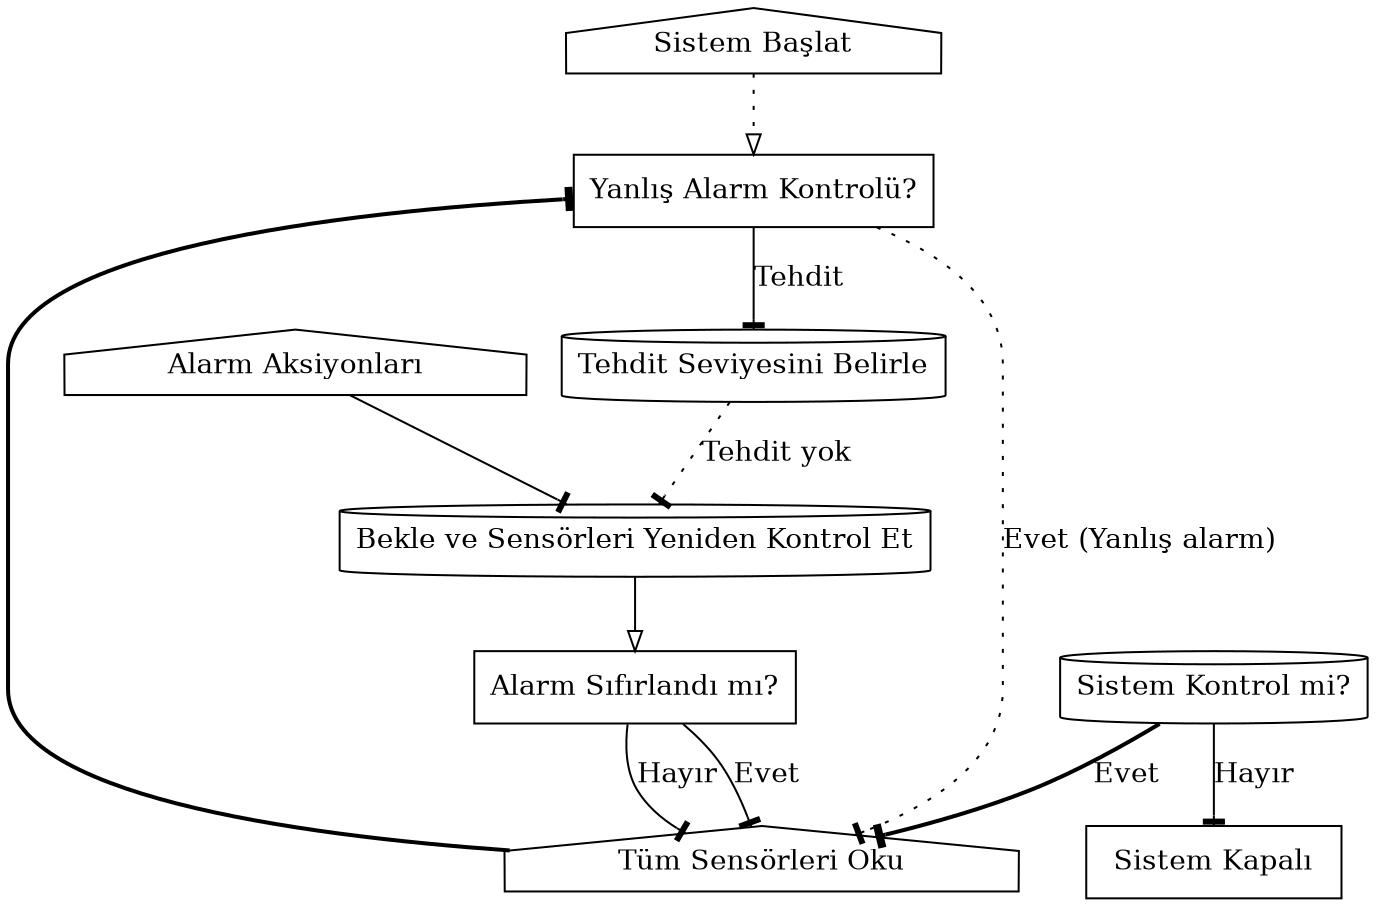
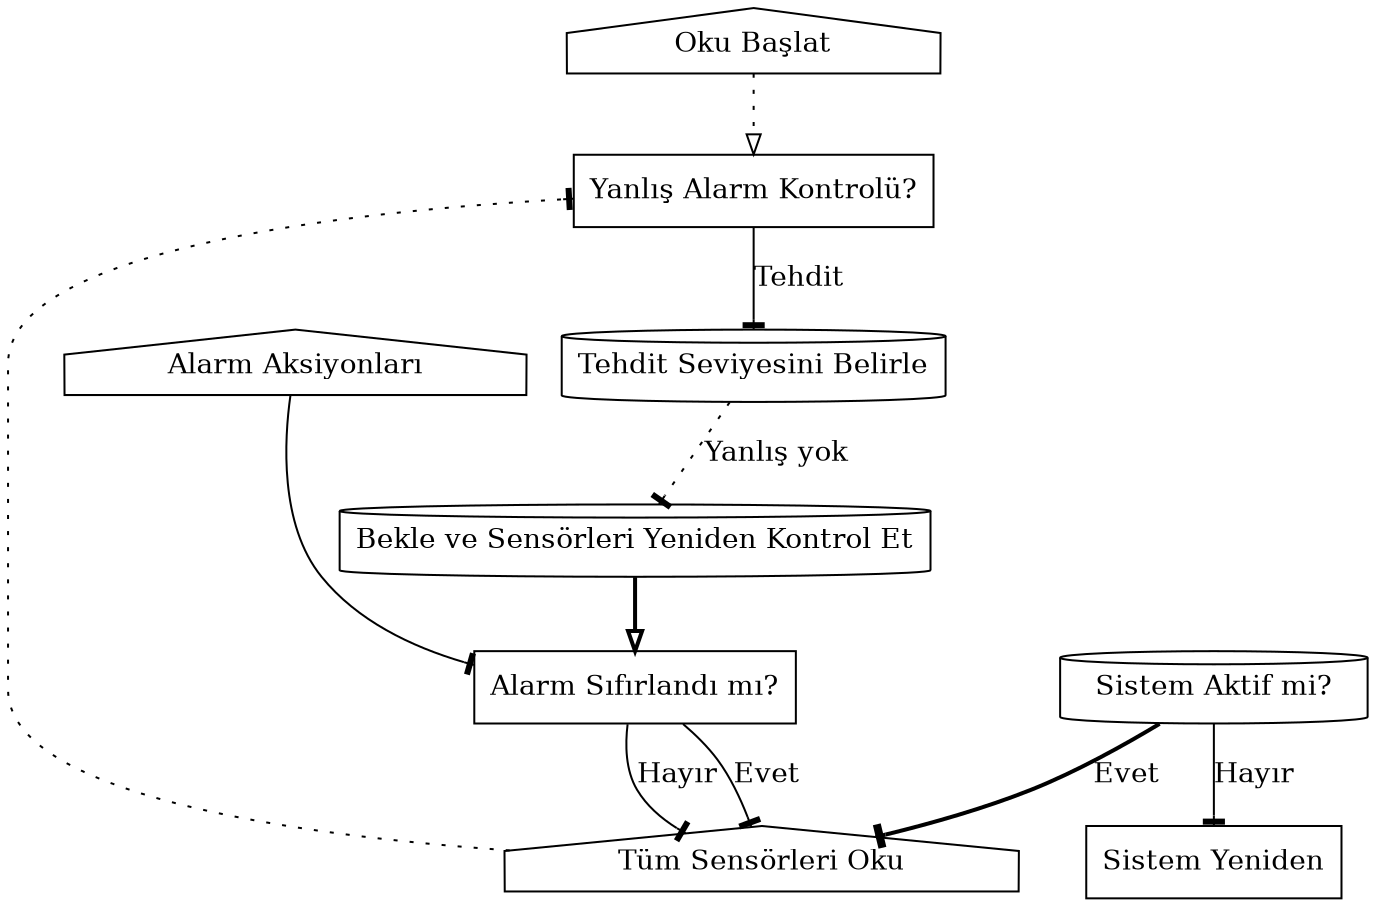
  digraph {
    rankdir=TB
    node [shape=house]
    edge [arrowhead=tee style=solid]
-   n1 [label="Sistem Başlat"]
+   n1 [label="Oku Başlat"]
    n2 [label="Yanlış Alarm Kontrolü?" shape=box]
-   n3 [label="Sistem Kontrol mi?" shape=cylinder]
+   n3 [label="Sistem Aktif mi?" shape=cylinder]
    n4 [label="Tüm Sensörleri Oku"]
-   n5 [label="Sistem Kapalı" shape=box]
+   n5 [label="Sistem Yeniden" shape=box]
    n6 [label="Tehdit Seviyesini Belirle" shape=cylinder]
    n7 [label="Bekle ve Sensörleri Yeniden Kontrol Et" shape=cylinder]
    n8 [label="Alarm Aksiyonları"]
    n9 [label="Alarm Sıfırlandı mı?" shape=box]
    n1 -> n2 [arrowhead=onormal style=dotted]
-   n2 -> n4 [label="Evet (Yanlış alarm)" style=dotted]
    n2 -> n6 [label=Tehdit]
    n3 -> n4 [label=Evet style=bold]
    n3 -> n5 [label="Hayır"]
-   n4 -> n2 [style=bold]
-   n6 -> n7 [label="Tehdit yok" style=dotted]
-   n7 -> n9 [arrowhead=onormal]
-   n8 -> n7
+   n4 -> n2 [style=dotted]
+   n6 -> n7 [label="Yanlış yok" style=dotted]
+   n7 -> n9 [arrowhead=onormal style=bold]
+   n8 -> n9
    n9 -> n4 [label="Hayır"]
    n9 -> n4 [label=Evet]
  }
